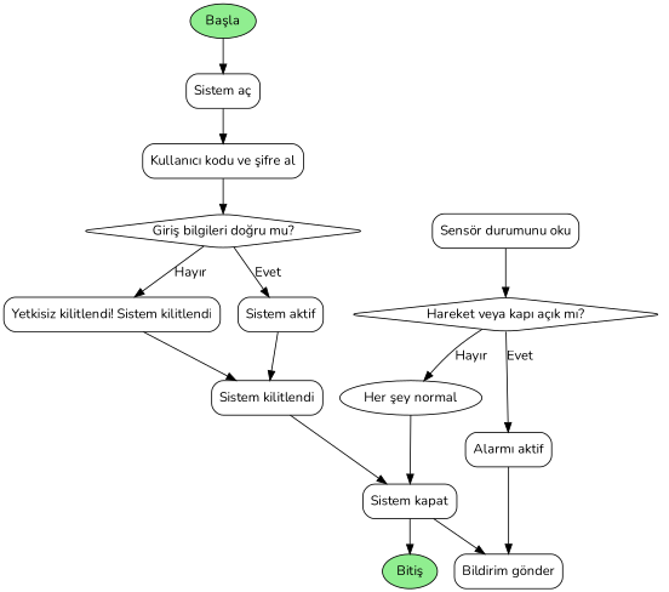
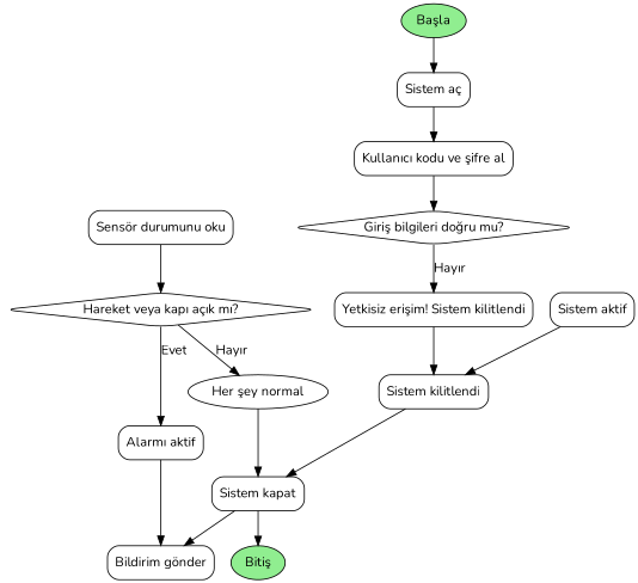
  digraph {
    fontname=Nunito
    rankdir=TB
    node [fontname=Nunito shape=rectangle style=rounded]
    edge [fontname=Nunito]
    n1 [fillcolor=lightgreen label="Başla" shape=ellipse style=filled]
    n2 [label="Sistem aç"]
    n3 [label="Kullanıcı kodu ve şifre al"]
    n4 [label="Giriş bilgileri doğru mu?" shape=diamond]
    n5 [label="Sistem aktif"]
-   n6 [label="Yetkisiz kilitlendi! Sistem kilitlendi"]
+   n6 [label="Yetkisiz erişim! Sistem kilitlendi"]
    n7 [label="Sistem kilitlendi"]
    n8 [label="Sensör durumunu oku"]
    n9 [label="Hareket veya kapı açık mı?" shape=diamond]
    n10 [label="Alarmı aktif"]
    n11 [label="Her şey normal" shape=ellipse]
    n12 [label="Bildirim gönder"]
    n13 [label="Sistem kapat"]
    n14 [fillcolor=lightgreen label="Bitiş" shape=ellipse style=filled]
    n1 -> n2
    n2 -> n3
    n3 -> n4
-   n4 -> n5 [label=Evet]
    n4 -> n6 [label="Hayır"]
    n5 -> n7
    n6 -> n7
    n7 -> n13
    n8 -> n9
    n9 -> n10 [label=Evet]
    n9 -> n11 [label="Hayır"]
    n10 -> n12
    n11 -> n13
    n13 -> n12
    n13 -> n14
  }
